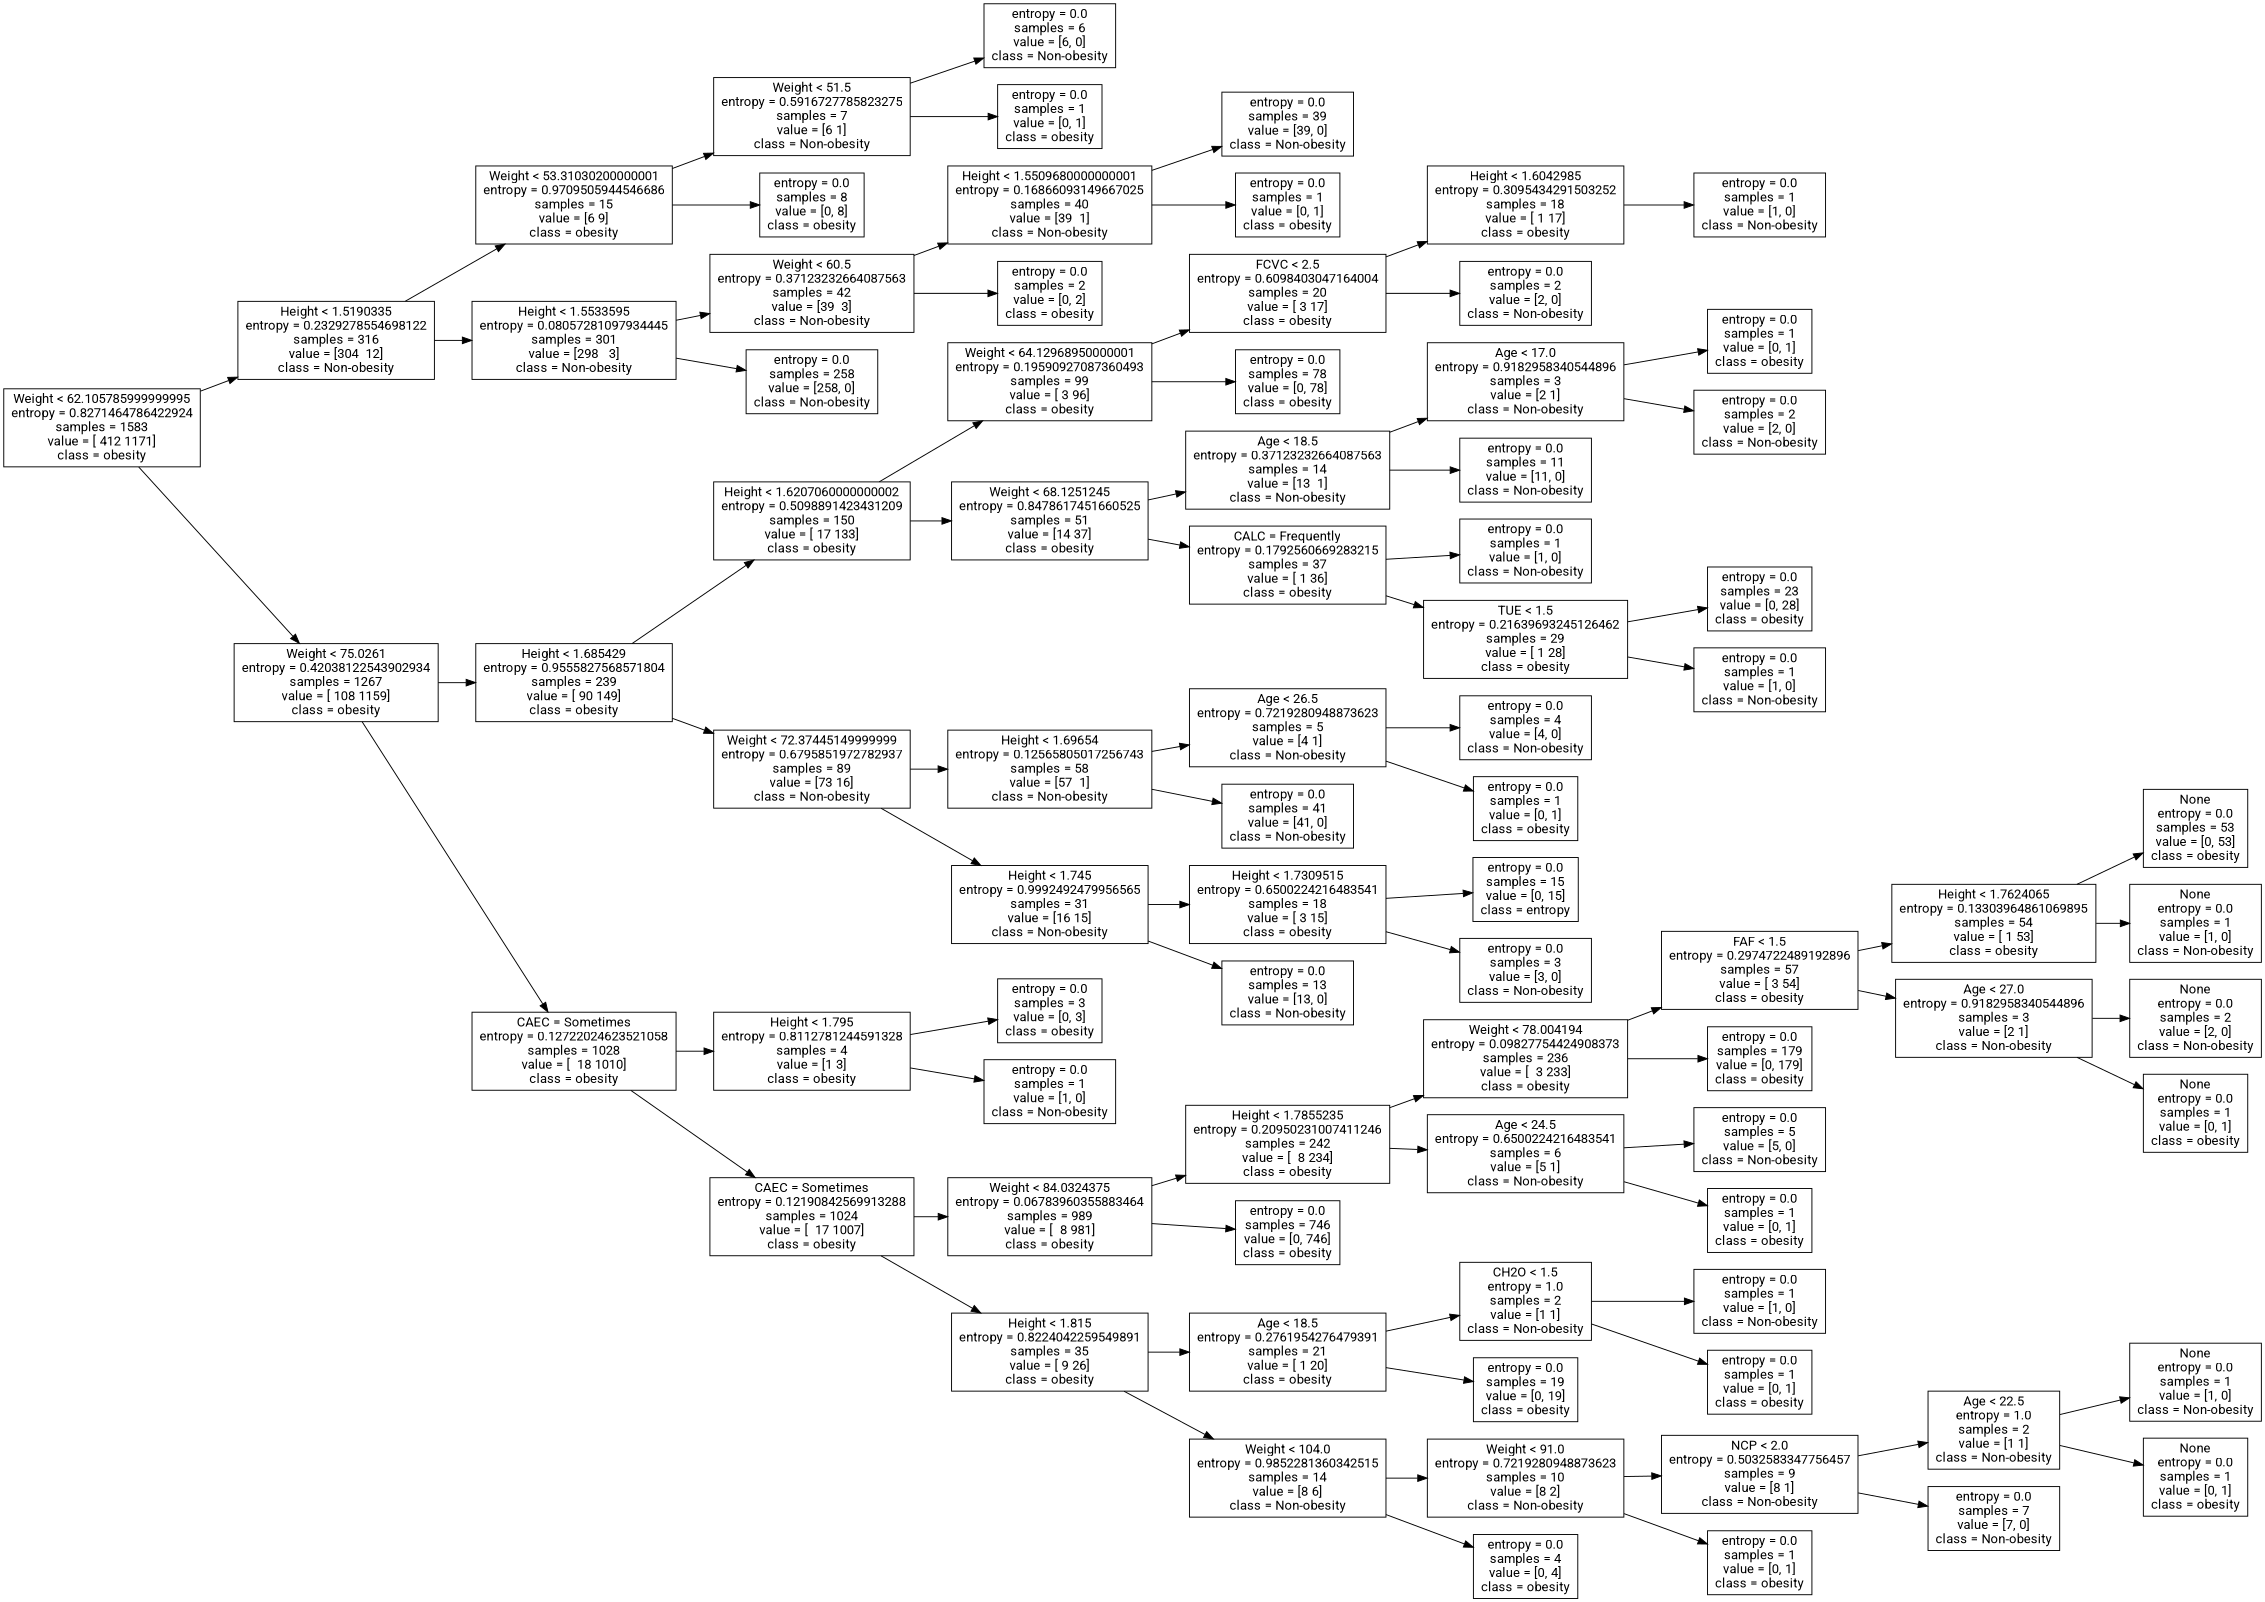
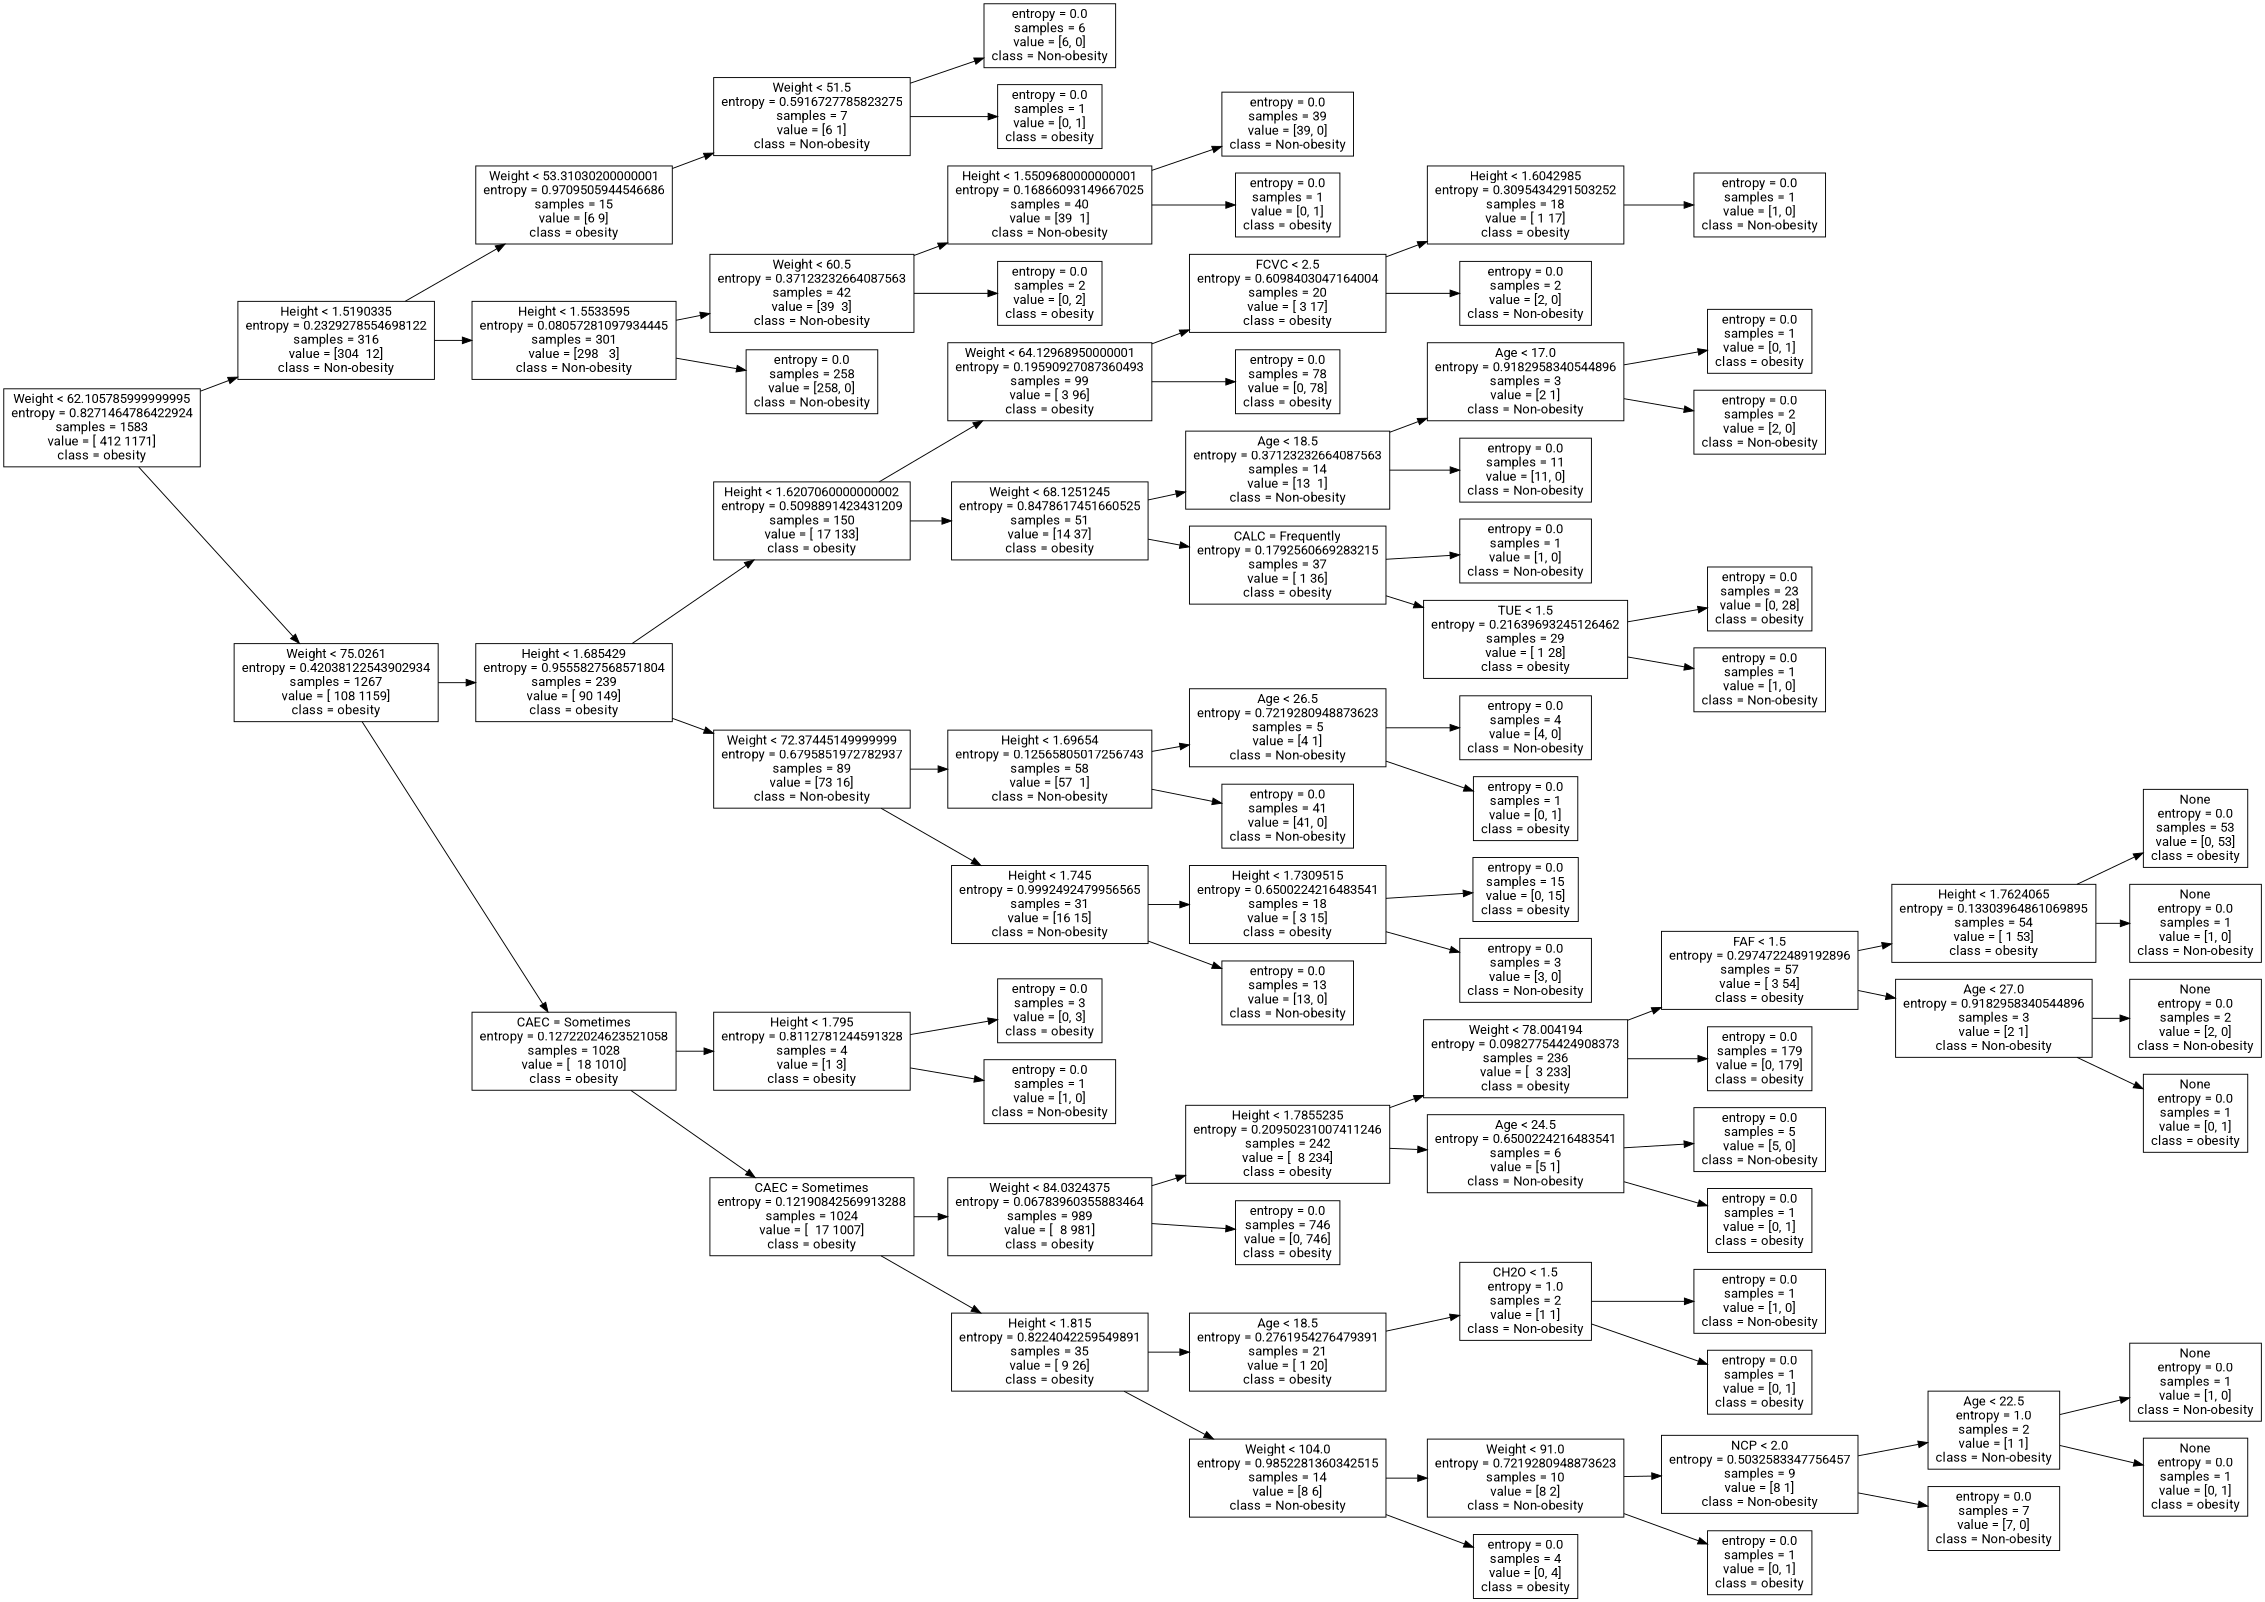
  digraph {
    fontname=Roboto
    rankdir=LR
    node [fontname=Roboto shape=box]
    edge [fontname=Roboto]
    n1 [label="Weight < 62.105785999999995\nentropy = 0.8271464786422924\nsamples = 1583\nvalue = [ 412 1171]\nclass = obesity"]
    n2 [label="Height < 1.5190335\nentropy = 0.2329278554698122\nsamples = 316\nvalue = [304  12]\nclass = Non-obesity"]
    n3 [label="Weight < 75.0261\nentropy = 0.42038122543902934\nsamples = 1267\nvalue = [ 108 1159]\nclass = obesity"]
    n4 [label="Weight < 53.31030200000001\nentropy = 0.9709505944546686\nsamples = 15\nvalue = [6 9]\nclass = obesity"]
    n5 [label="Height < 1.5533595\nentropy = 0.08057281097934445\nsamples = 301\nvalue = [298   3]\nclass = Non-obesity"]
    n6 [label="Height < 1.685429\nentropy = 0.9555827568571804\nsamples = 239\nvalue = [ 90 149]\nclass = obesity"]
    n7 [label="CAEC = Sometimes\nentropy = 0.12722024623521058\nsamples = 1028\nvalue = [  18 1010]\nclass = obesity"]
    n8 [label="Weight < 51.5\nentropy = 0.5916727785823275\nsamples = 7\nvalue = [6 1]\nclass = Non-obesity"]
-   n9 [label="entropy = 0.0\nsamples = 8\nvalue = [0, 8]\nclass = obesity"]
    n10 [label="Weight < 60.5\nentropy = 0.37123232664087563\nsamples = 42\nvalue = [39  3]\nclass = Non-obesity"]
    n11 [label="entropy = 0.0\nsamples = 258\nvalue = [258, 0]\nclass = Non-obesity"]
    n12 [label="entropy = 0.0\nsamples = 6\nvalue = [6, 0]\nclass = Non-obesity"]
    n13 [label="entropy = 0.0\nsamples = 1\nvalue = [0, 1]\nclass = obesity"]
    n14 [label="Height < 1.5509680000000001\nentropy = 0.16866093149667025\nsamples = 40\nvalue = [39  1]\nclass = Non-obesity"]
    n15 [label="entropy = 0.0\nsamples = 2\nvalue = [0, 2]\nclass = obesity"]
    n16 [label="entropy = 0.0\nsamples = 39\nvalue = [39, 0]\nclass = Non-obesity"]
    n17 [label="entropy = 0.0\nsamples = 1\nvalue = [0, 1]\nclass = obesity"]
    n18 [label="Height < 1.6207060000000002\nentropy = 0.5098891423431209\nsamples = 150\nvalue = [ 17 133]\nclass = obesity"]
    n19 [label="Weight < 72.37445149999999\nentropy = 0.6795851972782937\nsamples = 89\nvalue = [73 16]\nclass = Non-obesity"]
    n20 [label="Height < 1.795\nentropy = 0.8112781244591328\nsamples = 4\nvalue = [1 3]\nclass = obesity"]
    n21 [label="CAEC = Sometimes\nentropy = 0.12190842569913288\nsamples = 1024\nvalue = [  17 1007]\nclass = obesity"]
    n22 [label="Weight < 64.12968950000001\nentropy = 0.19590927087360493\nsamples = 99\nvalue = [ 3 96]\nclass = obesity"]
    n23 [label="Weight < 68.1251245\nentropy = 0.8478617451660525\nsamples = 51\nvalue = [14 37]\nclass = obesity"]
    n24 [label="Height < 1.69654\nentropy = 0.12565805017256743\nsamples = 58\nvalue = [57  1]\nclass = Non-obesity"]
    n25 [label="Height < 1.745\nentropy = 0.9992492479956565\nsamples = 31\nvalue = [16 15]\nclass = Non-obesity"]
    n26 [label="FCVC < 2.5\nentropy = 0.6098403047164004\nsamples = 20\nvalue = [ 3 17]\nclass = obesity"]
    n27 [label="entropy = 0.0\nsamples = 78\nvalue = [0, 78]\nclass = obesity"]
    n28 [label="Age < 18.5\nentropy = 0.37123232664087563\nsamples = 14\nvalue = [13  1]\nclass = Non-obesity"]
    n29 [label="CALC = Frequently\nentropy = 0.1792560669283215\nsamples = 37\nvalue = [ 1 36]\nclass = obesity"]
    n30 [label="Height < 1.6042985\nentropy = 0.3095434291503252\nsamples = 18\nvalue = [ 1 17]\nclass = obesity"]
    n31 [label="entropy = 0.0\nsamples = 2\nvalue = [2, 0]\nclass = Non-obesity"]
    n32 [label="entropy = 0.0\nsamples = 1\nvalue = [1, 0]\nclass = Non-obesity"]
    n33 [label="Age < 17.0\nentropy = 0.9182958340544896\nsamples = 3\nvalue = [2 1]\nclass = Non-obesity"]
    n34 [label="entropy = 0.0\nsamples = 11\nvalue = [11, 0]\nclass = Non-obesity"]
    n35 [label="entropy = 0.0\nsamples = 1\nvalue = [1, 0]\nclass = Non-obesity"]
    n36 [label="TUE < 1.5\nentropy = 0.21639693245126462\nsamples = 29\nvalue = [ 1 28]\nclass = obesity"]
    n37 [label="entropy = 0.0\nsamples = 1\nvalue = [0, 1]\nclass = obesity"]
    n38 [label="entropy = 0.0\nsamples = 2\nvalue = [2, 0]\nclass = Non-obesity"]
    n39 [label="entropy = 0.0\nsamples = 23\nvalue = [0, 28]\nclass = obesity"]
    n40 [label="entropy = 0.0\nsamples = 1\nvalue = [1, 0]\nclass = Non-obesity"]
    n41 [label="Age < 26.5\nentropy = 0.7219280948873623\nsamples = 5\nvalue = [4 1]\nclass = Non-obesity"]
    n42 [label="entropy = 0.0\nsamples = 41\nvalue = [41, 0]\nclass = Non-obesity"]
    n43 [label="Height < 1.7309515\nentropy = 0.6500224216483541\nsamples = 18\nvalue = [ 3 15]\nclass = obesity"]
    n44 [label="entropy = 0.0\nsamples = 13\nvalue = [13, 0]\nclass = Non-obesity"]
    n45 [label="entropy = 0.0\nsamples = 4\nvalue = [4, 0]\nclass = Non-obesity"]
    n46 [label="entropy = 0.0\nsamples = 1\nvalue = [0, 1]\nclass = obesity"]
-   n47 [label="entropy = 0.0\nsamples = 15\nvalue = [0, 15]\nclass = entropy"]
+   n47 [label="entropy = 0.0\nsamples = 15\nvalue = [0, 15]\nclass = obesity"]
    n48 [label="entropy = 0.0\nsamples = 3\nvalue = [3, 0]\nclass = Non-obesity"]
    n49 [label="entropy = 0.0\nsamples = 3\nvalue = [0, 3]\nclass = obesity"]
    n50 [label="entropy = 0.0\nsamples = 1\nvalue = [1, 0]\nclass = Non-obesity"]
    n51 [label="Weight < 84.0324375\nentropy = 0.06783960355883464\nsamples = 989\nvalue = [  8 981]\nclass = obesity"]
    n52 [label="Height < 1.815\nentropy = 0.8224042259549891\nsamples = 35\nvalue = [ 9 26]\nclass = obesity"]
    n53 [label="Height < 1.7855235\nentropy = 0.20950231007411246\nsamples = 242\nvalue = [  8 234]\nclass = obesity"]
    n54 [label="entropy = 0.0\nsamples = 746\nvalue = [0, 746]\nclass = obesity"]
    n55 [label="Age < 18.5\nentropy = 0.2761954276479391\nsamples = 21\nvalue = [ 1 20]\nclass = obesity"]
    n56 [label="Weight < 104.0\nentropy = 0.9852281360342515\nsamples = 14\nvalue = [8 6]\nclass = Non-obesity"]
    n57 [label="Weight < 78.004194\nentropy = 0.09827754424908373\nsamples = 236\nvalue = [  3 233]\nclass = obesity"]
    n58 [label="Age < 24.5\nentropy = 0.6500224216483541\nsamples = 6\nvalue = [5 1]\nclass = Non-obesity"]
    n59 [label="FAF < 1.5\nentropy = 0.2974722489192896\nsamples = 57\nvalue = [ 3 54]\nclass = obesity"]
    n60 [label="entropy = 0.0\nsamples = 179\nvalue = [0, 179]\nclass = obesity"]
    n61 [label="entropy = 0.0\nsamples = 5\nvalue = [5, 0]\nclass = Non-obesity"]
    n62 [label="entropy = 0.0\nsamples = 1\nvalue = [0, 1]\nclass = obesity"]
    n63 [label="Height < 1.7624065\nentropy = 0.13303964861069895\nsamples = 54\nvalue = [ 1 53]\nclass = obesity"]
    n64 [label="Age < 27.0\nentropy = 0.9182958340544896\nsamples = 3\nvalue = [2 1]\nclass = Non-obesity"]
    n65 [label="None\nentropy = 0.0\nsamples = 53\nvalue = [0, 53]\nclass = obesity"]
    n66 [label="None\nentropy = 0.0\nsamples = 1\nvalue = [1, 0]\nclass = Non-obesity"]
    n67 [label="None\nentropy = 0.0\nsamples = 2\nvalue = [2, 0]\nclass = Non-obesity"]
    n68 [label="None\nentropy = 0.0\nsamples = 1\nvalue = [0, 1]\nclass = obesity"]
    n69 [label="CH2O < 1.5\nentropy = 1.0\nsamples = 2\nvalue = [1 1]\nclass = Non-obesity"]
-   n70 [label="entropy = 0.0\nsamples = 19\nvalue = [0, 19]\nclass = obesity"]
    n71 [label="Weight < 91.0\nentropy = 0.7219280948873623\nsamples = 10\nvalue = [8 2]\nclass = Non-obesity"]
    n72 [label="entropy = 0.0\nsamples = 4\nvalue = [0, 4]\nclass = obesity"]
    n73 [label="entropy = 0.0\nsamples = 1\nvalue = [1, 0]\nclass = Non-obesity"]
    n74 [label="entropy = 0.0\nsamples = 1\nvalue = [0, 1]\nclass = obesity"]
    n75 [label="NCP < 2.0\nentropy = 0.5032583347756457\nsamples = 9\nvalue = [8 1]\nclass = Non-obesity"]
    n76 [label="entropy = 0.0\nsamples = 1\nvalue = [0, 1]\nclass = obesity"]
    n77 [label="Age < 22.5\nentropy = 1.0\nsamples = 2\nvalue = [1 1]\nclass = Non-obesity"]
    n78 [label="entropy = 0.0\nsamples = 7\nvalue = [7, 0]\nclass = Non-obesity"]
    n79 [label="None\nentropy = 0.0\nsamples = 1\nvalue = [1, 0]\nclass = Non-obesity"]
    n80 [label="None\nentropy = 0.0\nsamples = 1\nvalue = [0, 1]\nclass = obesity"]
    n1 -> n2
    n1 -> n3
    n2 -> n4
    n2 -> n5
    n3 -> n6
    n3 -> n7
    n4 -> n8
-   n4 -> n9
    n5 -> n10
    n5 -> n11
    n6 -> n18
    n6 -> n19
    n7 -> n20
    n7 -> n21
    n8 -> n12
    n8 -> n13
    n10 -> n14
    n10 -> n15
    n14 -> n16
    n14 -> n17
    n18 -> n22
    n18 -> n23
    n19 -> n24
    n19 -> n25
    n20 -> n49
    n20 -> n50
    n21 -> n51
    n21 -> n52
    n22 -> n26
    n22 -> n27
    n23 -> n28
    n23 -> n29
    n24 -> n41
    n24 -> n42
    n25 -> n43
    n25 -> n44
    n26 -> n30
    n26 -> n31
    n28 -> n33
    n28 -> n34
    n29 -> n35
    n29 -> n36
    n30 -> n32
    n33 -> n37
    n33 -> n38
    n36 -> n39
    n36 -> n40
    n41 -> n45
    n41 -> n46
    n43 -> n47
    n43 -> n48
    n51 -> n53
    n51 -> n54
    n52 -> n55
    n52 -> n56
    n53 -> n57
    n53 -> n58
    n55 -> n69
-   n55 -> n70
    n56 -> n71
    n56 -> n72
    n57 -> n59
    n57 -> n60
    n58 -> n61
    n58 -> n62
    n59 -> n63
    n59 -> n64
    n63 -> n65
    n63 -> n66
    n64 -> n67
    n64 -> n68
    n69 -> n73
    n69 -> n74
    n71 -> n75
    n71 -> n76
    n75 -> n77
    n75 -> n78
    n77 -> n79
    n77 -> n80
  }
